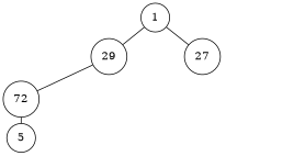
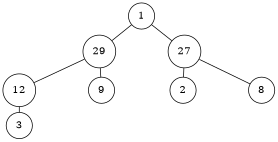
  digraph {
    fontname="DejaVu Serif"
    nodesep=1
    ordering=out
    ranksep=0.1
    node [fontname="DejaVu Serif" shape=circle]
    edge [arrowhead=none arrowsize=0.8 arrowtail=none fontname="DejaVu Serif"]
    n1 [label=1]
    n2 [label=29]
    n3 [label=27]
-   12 [label=72]
-   3 [label=5]
+   12
+   9
+   2
+   8
+   3
    n1 -> n2
    n1 -> n3
    n2 -> 12
+   n2 -> 9
+   n3 -> 2
+   n3 -> 8
    12 -> 3 [side=left]
  }
